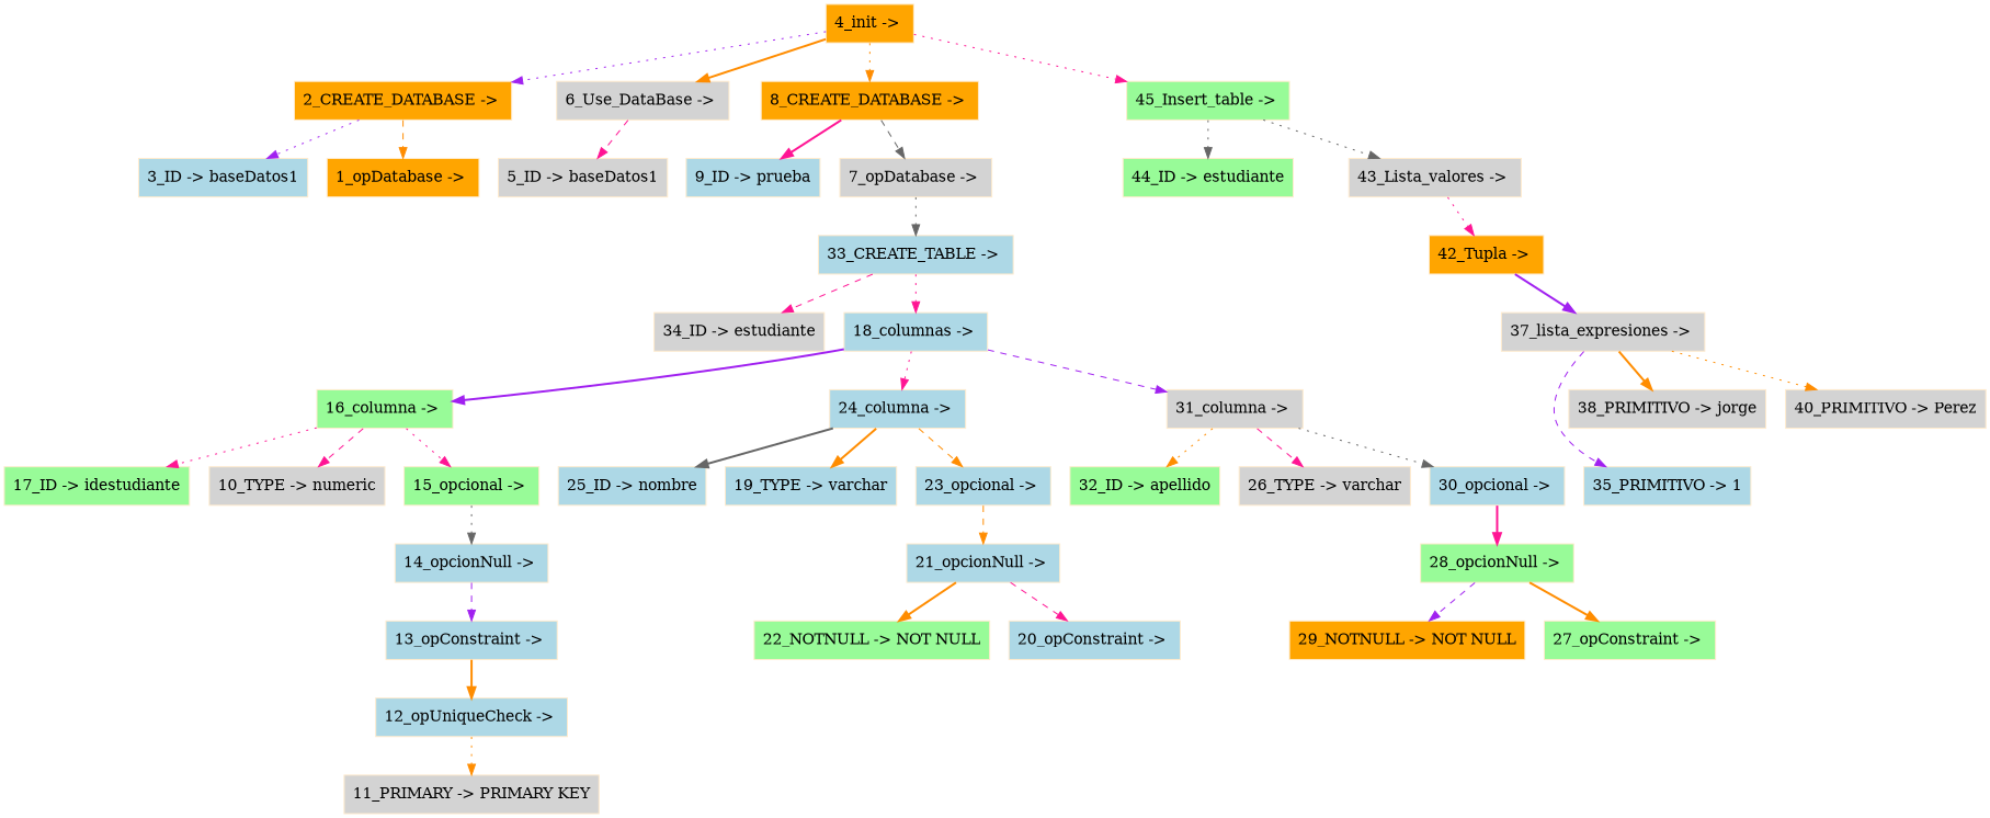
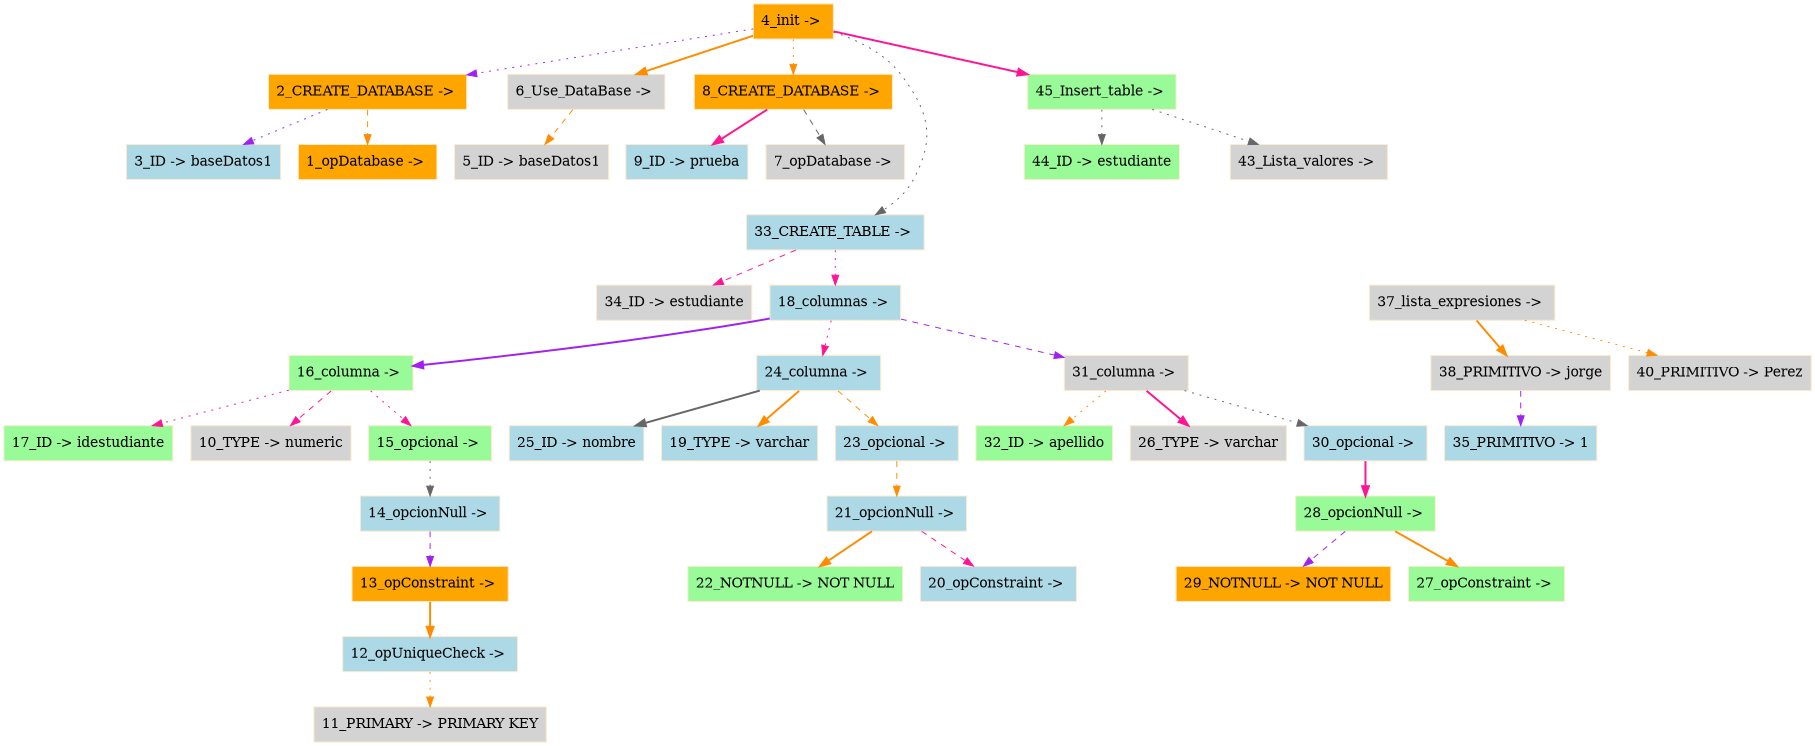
  digraph {
    rankdir=UD
    node [color=blanchedalmond fillcolor=lightblue shape=box style=filled]
    edge [color=darkorange style=dotted]
    "4_init -> " [fillcolor=orange]
    "2_CREATE_DATABASE -> " [fillcolor=orange]
    "6_Use_DataBase -> " [fillcolor=lightgrey]
    "8_CREATE_DATABASE -> " [fillcolor=orange]
    "33_CREATE_TABLE -> "
    "45_Insert_table -> " [fillcolor=palegreen]
    "3_ID -> baseDatos1"
    "1_opDatabase -> " [fillcolor=orange]
    "5_ID -> baseDatos1" [fillcolor=lightgrey]
    "9_ID -> prueba"
    "7_opDatabase -> " [fillcolor=lightgrey]
    "34_ID -> estudiante" [fillcolor=lightgrey]
    "18_columnas -> "
    "44_ID -> estudiante" [fillcolor=palegreen]
    "43_Lista_valores -> " [fillcolor=lightgrey]
    "16_columna -> " [fillcolor=palegreen]
    "24_columna -> "
    "31_columna -> " [fillcolor=lightgrey]
    "17_ID -> idestudiante" [fillcolor=palegreen]
    "10_TYPE -> numeric" [fillcolor=lightgrey]
    "15_opcional -> " [fillcolor=palegreen]
    "25_ID -> nombre"
    "19_TYPE -> varchar"
    "23_opcional -> "
    "32_ID -> apellido" [fillcolor=palegreen]
    "26_TYPE -> varchar" [fillcolor=lightgrey]
    "30_opcional -> "
    "14_opcionNull -> "
-   "13_opConstraint -> "
+   "13_opConstraint -> " [fillcolor=orange]
    "12_opUniqueCheck -> "
    "11_PRIMARY -> PRIMARY KEY" [fillcolor=lightgrey]
    "21_opcionNull -> "
    "22_NOTNULL -> NOT NULL" [fillcolor=palegreen]
    "20_opConstraint -> "
    "28_opcionNull -> " [fillcolor=palegreen]
    "29_NOTNULL -> NOT NULL" [fillcolor=orange]
    "27_opConstraint -> " [fillcolor=palegreen]
-   "42_Tupla -> " [fillcolor=orange]
    "37_lista_expresiones -> " [fillcolor=lightgrey]
    "35_PRIMITIVO -> 1"
    "38_PRIMITIVO -> jorge" [fillcolor=lightgrey]
    "40_PRIMITIVO -> Perez" [fillcolor=lightgrey]
    "4_init -> " -> "2_CREATE_DATABASE -> " [color=purple]
    "4_init -> " -> "6_Use_DataBase -> " [style=bold]
    "4_init -> " -> "8_CREATE_DATABASE -> "
-   "7_opDatabase -> " -> "33_CREATE_TABLE -> " [color=gray40]
-   "4_init -> " -> "45_Insert_table -> " [color=deeppink]
+   "4_init -> " -> "33_CREATE_TABLE -> " [color=gray40]
+   "4_init -> " -> "45_Insert_table -> " [color=deeppink style=bold]
    "2_CREATE_DATABASE -> " -> "3_ID -> baseDatos1" [color=purple]
    "2_CREATE_DATABASE -> " -> "1_opDatabase -> " [style=dashed]
-   "6_Use_DataBase -> " -> "5_ID -> baseDatos1" [color=deeppink style=dashed]
+   "6_Use_DataBase -> " -> "5_ID -> baseDatos1" [style=dashed]
    "8_CREATE_DATABASE -> " -> "9_ID -> prueba" [color=deeppink style=bold]
    "8_CREATE_DATABASE -> " -> "7_opDatabase -> " [color=gray40 style=dashed]
    "33_CREATE_TABLE -> " -> "34_ID -> estudiante" [color=deeppink style=dashed]
    "33_CREATE_TABLE -> " -> "18_columnas -> " [color=deeppink]
    "45_Insert_table -> " -> "44_ID -> estudiante" [color=gray40]
    "45_Insert_table -> " -> "43_Lista_valores -> " [color=gray40]
    "18_columnas -> " -> "16_columna -> " [color=purple style=bold]
    "18_columnas -> " -> "24_columna -> " [color=deeppink]
    "18_columnas -> " -> "31_columna -> " [color=purple style=dashed]
-   "43_Lista_valores -> " -> "42_Tupla -> " [color=deeppink]
    "16_columna -> " -> "17_ID -> idestudiante" [color=deeppink]
    "16_columna -> " -> "10_TYPE -> numeric" [color=deeppink style=dashed]
    "16_columna -> " -> "15_opcional -> " [color=deeppink]
    "24_columna -> " -> "25_ID -> nombre" [color=gray40 style=bold]
    "24_columna -> " -> "19_TYPE -> varchar" [style=bold]
    "24_columna -> " -> "23_opcional -> " [style=dashed]
    "31_columna -> " -> "32_ID -> apellido"
-   "31_columna -> " -> "26_TYPE -> varchar" [color=deeppink style=dashed]
+   "31_columna -> " -> "26_TYPE -> varchar" [color=deeppink style=bold]
    "31_columna -> " -> "30_opcional -> " [color=gray40]
    "15_opcional -> " -> "14_opcionNull -> " [color=gray40]
    "23_opcional -> " -> "21_opcionNull -> " [style=dashed]
    "30_opcional -> " -> "28_opcionNull -> " [color=deeppink style=bold]
    "14_opcionNull -> " -> "13_opConstraint -> " [color=purple style=dashed]
    "13_opConstraint -> " -> "12_opUniqueCheck -> " [style=bold]
    "12_opUniqueCheck -> " -> "11_PRIMARY -> PRIMARY KEY"
    "21_opcionNull -> " -> "22_NOTNULL -> NOT NULL" [style=bold]
    "21_opcionNull -> " -> "20_opConstraint -> " [color=deeppink style=dashed]
    "28_opcionNull -> " -> "29_NOTNULL -> NOT NULL" [color=purple style=dashed]
    "28_opcionNull -> " -> "27_opConstraint -> " [style=bold]
-   "42_Tupla -> " -> "37_lista_expresiones -> " [color=purple style=bold]
-   "37_lista_expresiones -> " -> "35_PRIMITIVO -> 1" [color=purple style=dashed]
+   "38_PRIMITIVO -> jorge" -> "35_PRIMITIVO -> 1" [color=purple style=dashed]
    "37_lista_expresiones -> " -> "38_PRIMITIVO -> jorge" [style=bold]
    "37_lista_expresiones -> " -> "40_PRIMITIVO -> Perez"
  }
